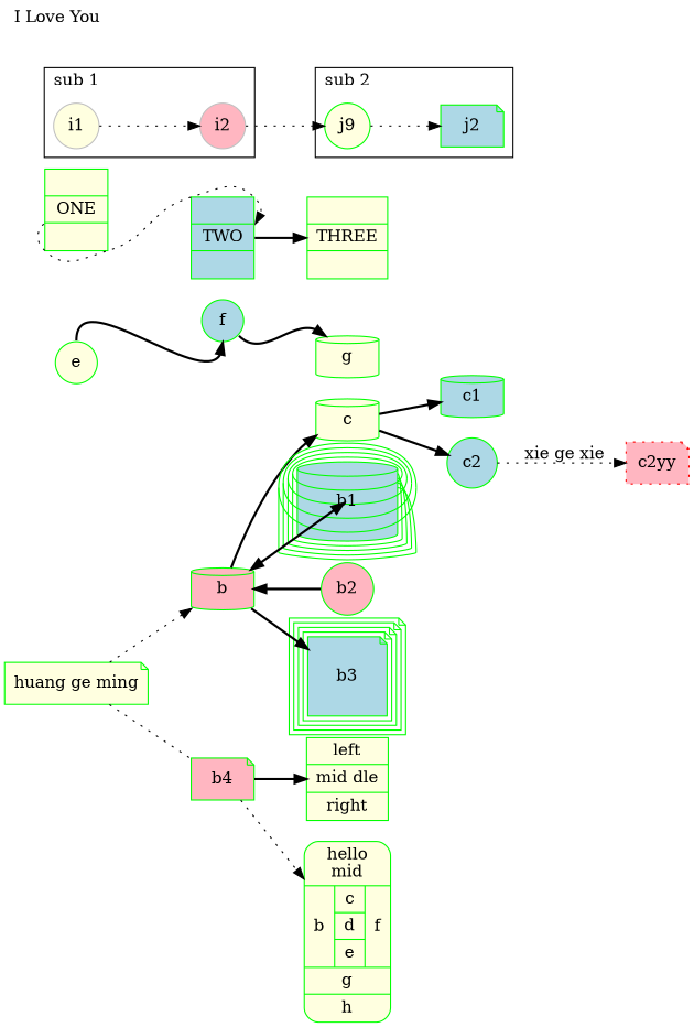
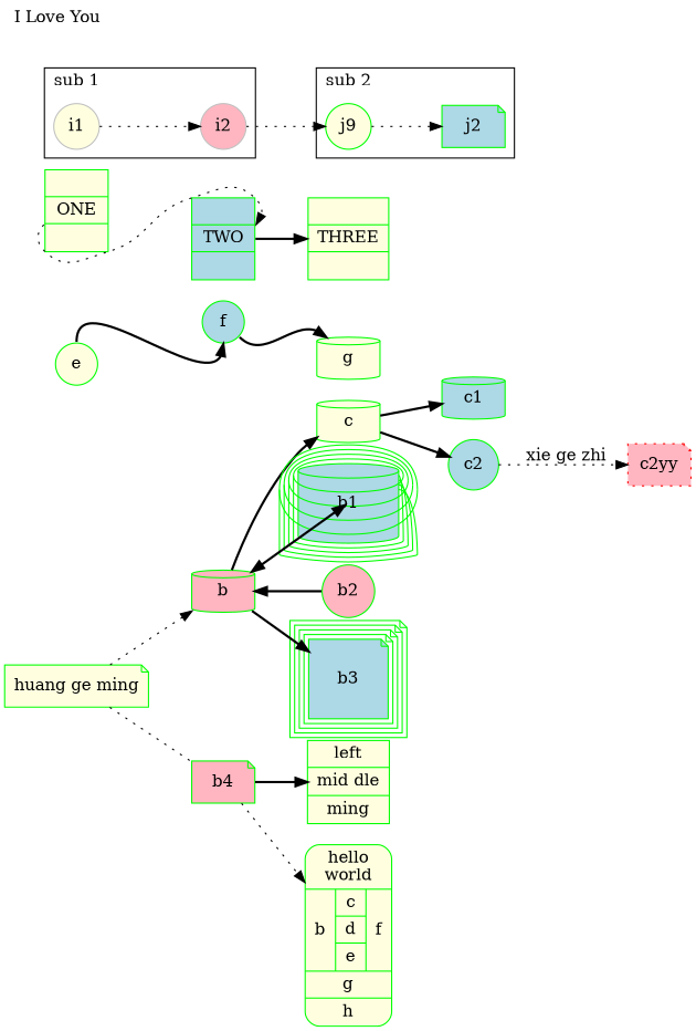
  digraph {
    compound=true
    label="I Love You"
    labeljust=l
    labelloc=t
    rankdir=LR
    node [color=green fillcolor=lightyellow shape=circle style=filled]
    edge [style=bold]
    c1 [fillcolor=lightblue shape=cylinder]
    c2 [fillcolor=lightblue]
-   n3 [label="left|mid\ dle|right" shape=record]
-   n4 [label="hello\nmid|{b|{c|<here>d|e}|f}|g|h" shape=Mrecord]
+   n3 [label="left|mid\ dle|ming" shape=record]
+   n4 [label="hello\nworld|{b|{c|<here>d|e}|f}|g|h" shape=Mrecord]
    e
    f [fillcolor=lightblue]
    g [shape=cylinder]
    n8 [label="<f0>|<f1>ONE|<f2>" shape=record]
    n9 [fillcolor=lightblue label="<f0>|<f1>TWO|<f2>" shape=record]
    n10 [label="<f0>|<f1>THREE|<f2>" shape=record]
    i1 [color=grey]
    i2 [color=grey fillcolor=lightpink]
    n13 [label=j9]
    j2 [fillcolor=lightblue shape=note]
    c2yy [color=red fillcolor=lightpink shape=note style="dotted,filled"]
    n16 [label="huang ge ming" shape=note]
    b [fillcolor=lightpink shape=cylinder]
    b4 [fillcolor=lightpink shape=note]
    c [shape=cylinder]
    b1 [fillcolor=lightblue peripheries=5 shape=cylinder sides=7]
    b2 [fillcolor=lightpink sides=4 skew=1]
    b3 [fillcolor=lightblue peripheries=5 regular=true shape=note sides=7]
    subgraph sub_1 {
      c1
      c2
    }
    subgraph sub_2 {
      n3
      n4
    }
    subgraph sub_3 {
      e
      f
      g
    }
    subgraph sub_4 {
      n8
      n9
      n10
    }
    subgraph cluster_5 {
      label="sub 1"
      i1
      i2
    }
    subgraph cluster_6 {
      label="sub 2"
      n13
      j2
    }
-   c2 -> c2yy [label="xie ge xie" style=dotted]
+   c2 -> c2yy [label="xie ge zhi" style=dotted]
    e -> f [headport=s tailport=n]
    f -> g [headport=nw tailport=se]
    n8 -> n9 [headport="f1:ne" style=dotted tailport="f1:sw"]
    n9 -> n10 [headport=f1 tailport=f1]
    i1 -> i2 [style=dotted]
    i2 -> n13 [style=dotted]
    n13 -> j2 [style=dotted]
    n16 -> b [style=dotted]
    n16 -> b4 [dir=none style=dotted]
    b -> c
    b -> b1 [dir=both]
    b -> b2 [dir=back]
    b -> b3 [dir=forward]
    b4 -> n3
    b4 -> n4 [style=dotted]
    c -> c1
    c -> c2
  }
